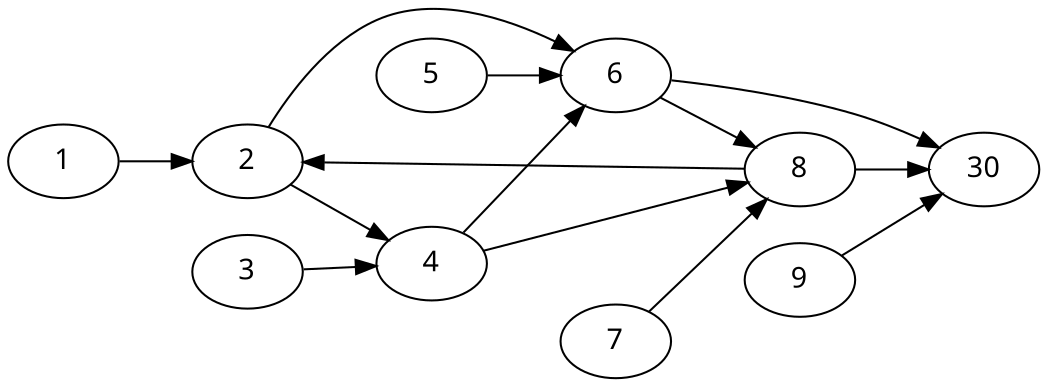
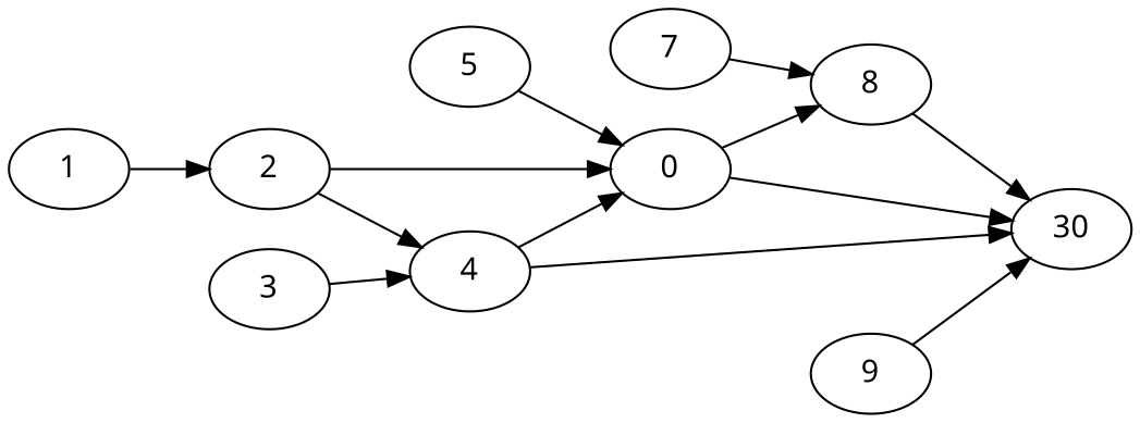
  strict digraph {
    fontname="Noto Sans"
    rankdir=LR
    node [fontname="Noto Sans" shape=ellipse]
    edge [fontname="Noto Sans"]
    1
    2
    4
-   6
+   6 [label=0]
    8
    n6 [label=30]
    3
    5
    7
    9
    1 -> 2
    2 -> 4
    2 -> 6
    4 -> 6
-   4 -> 8
+   4 -> n6
    6 -> 8
    6 -> n6
-   8 -> 2
    8 -> n6
    3 -> 4
    5 -> 6
    7 -> 8
    9 -> n6
  }
